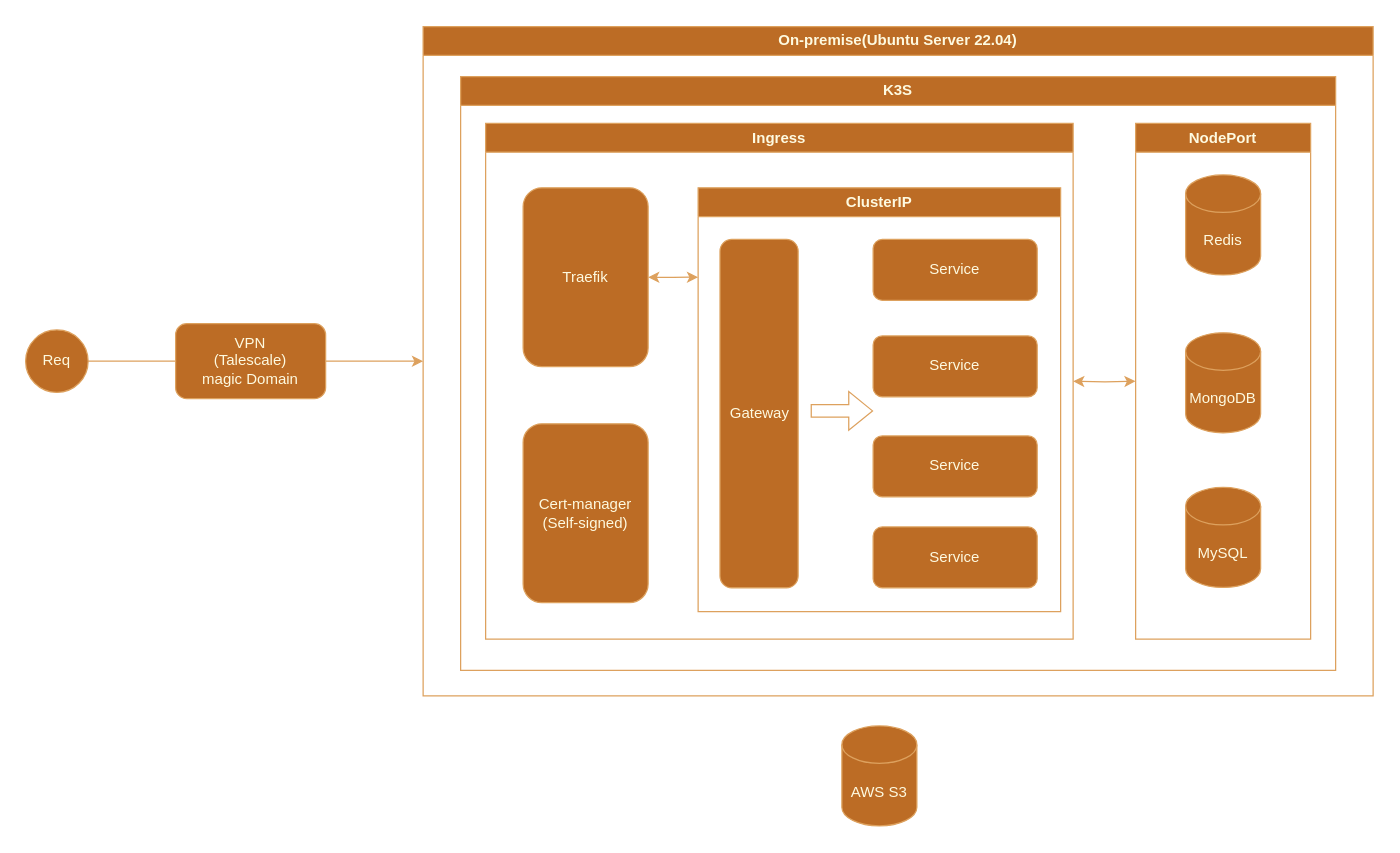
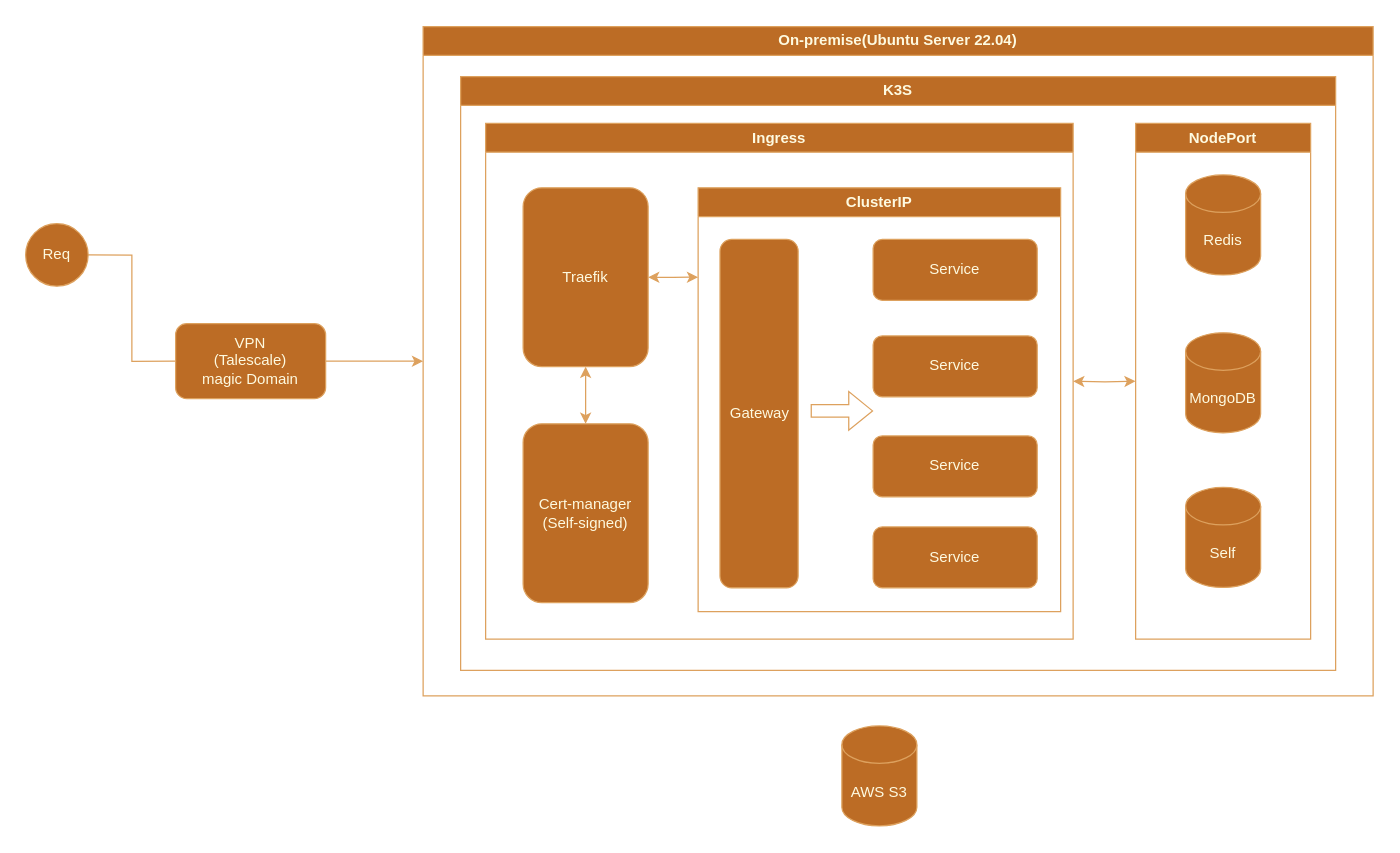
  <mxCell id="0" />
  <mxCell id="1" parent="0" />
  <mxCell id="2" value="On-premise(Ubuntu Server 22.04)" style="swimlane;whiteSpace=wrap;html=1;labelBackgroundColor=none;fillColor=#BC6C25;strokeColor=#DDA15E;fontColor=#FEFAE0;" parent="1" vertex="1"><mxGeometry x="338" y="20.5" width="760" height="535.5" as="geometry" /></mxCell>
  <mxCell id="3" value="K3S" style="swimlane;whiteSpace=wrap;html=1;labelBackgroundColor=none;fillColor=#BC6C25;strokeColor=#DDA15E;fontColor=#FEFAE0;" parent="2" vertex="1"><mxGeometry x="30" y="40" width="700" height="475" as="geometry" /></mxCell>
  <mxCell id="4" value="NodePort" style="swimlane;whiteSpace=wrap;html=1;labelBackgroundColor=none;fillColor=#BC6C25;strokeColor=#DDA15E;fontColor=#FEFAE0;" parent="3" vertex="1"><mxGeometry x="540" y="37.5" width="140" height="412.5" as="geometry" /></mxCell>
  <mxCell id="5" value="Redis" style="shape=cylinder3;whiteSpace=wrap;html=1;boundedLbl=1;backgroundOutline=1;size=15;labelBackgroundColor=none;fillColor=#BC6C25;strokeColor=#DDA15E;fontColor=#FEFAE0;" parent="4" vertex="1"><mxGeometry x="40" y="41.25" width="60" height="80" as="geometry" /></mxCell>
  <mxCell id="6" value="MongoDB" style="shape=cylinder3;whiteSpace=wrap;html=1;boundedLbl=1;backgroundOutline=1;size=15;labelBackgroundColor=none;fillColor=#BC6C25;strokeColor=#DDA15E;fontColor=#FEFAE0;" parent="4" vertex="1"><mxGeometry x="40" y="167.5" width="60" height="80" as="geometry" /></mxCell>
- <mxCell id="7" value="MySQL" style="shape=cylinder3;whiteSpace=wrap;html=1;boundedLbl=1;backgroundOutline=1;size=15;labelBackgroundColor=none;fillColor=#BC6C25;strokeColor=#DDA15E;fontColor=#FEFAE0;" parent="4" vertex="1"><mxGeometry x="40" y="291.25" width="60" height="80" as="geometry" /></mxCell>
+ <mxCell id="7" value="Self" style="shape=cylinder3;whiteSpace=wrap;html=1;boundedLbl=1;backgroundOutline=1;size=15;labelBackgroundColor=none;fillColor=#BC6C25;strokeColor=#DDA15E;fontColor=#FEFAE0;" parent="4" vertex="1"><mxGeometry x="40" y="291.25" width="60" height="80" as="geometry" /></mxCell>
  <mxCell id="8" value="Ingress" style="swimlane;whiteSpace=wrap;html=1;labelBackgroundColor=none;fillColor=#BC6C25;strokeColor=#DDA15E;fontColor=#FEFAE0;" parent="3" vertex="1"><mxGeometry x="20" y="37.5" width="470" height="412.5" as="geometry" /></mxCell>
+ <mxCell id="9" style="edgeStyle=orthogonalEdgeStyle;rounded=0;orthogonalLoop=1;jettySize=auto;html=1;exitX=0.5;exitY=1;exitDx=0;exitDy=0;entryX=0.5;entryY=0;entryDx=0;entryDy=0;startArrow=classic;startFill=1;labelBackgroundColor=none;strokeColor=#DDA15E;fontColor=default;" parent="8" source="11" target="12" edge="1"><mxGeometry relative="1" as="geometry" /></mxCell>
  <mxCell id="10" style="edgeStyle=orthogonalEdgeStyle;rounded=0;orthogonalLoop=1;jettySize=auto;html=1;exitX=1;exitY=0.5;exitDx=0;exitDy=0;startArrow=classic;startFill=1;labelBackgroundColor=none;strokeColor=#DDA15E;fontColor=default;" parent="8" source="11" edge="1"><mxGeometry relative="1" as="geometry"><mxPoint x="170" y="123" as="targetPoint" /></mxGeometry></mxCell>
  <mxCell id="11" value="Traefik" style="rounded=1;whiteSpace=wrap;html=1;labelBackgroundColor=none;fillColor=#BC6C25;strokeColor=#DDA15E;fontColor=#FEFAE0;" parent="8" vertex="1"><mxGeometry x="30" y="51.57" width="100" height="143.12" as="geometry" /></mxCell>
  <mxCell id="12" value="Cert-manager&lt;br&gt;(Self-signed)" style="rounded=1;whiteSpace=wrap;html=1;labelBackgroundColor=none;fillColor=#BC6C25;strokeColor=#DDA15E;fontColor=#FEFAE0;" parent="8" vertex="1"><mxGeometry x="30" y="240.32" width="100" height="143.12" as="geometry" /></mxCell>
  <mxCell id="13" value="ClusterIP" style="swimlane;whiteSpace=wrap;html=1;labelBackgroundColor=none;fillColor=#BC6C25;strokeColor=#DDA15E;fontColor=#FEFAE0;" parent="8" vertex="1"><mxGeometry x="170" y="51.57" width="290" height="339.06" as="geometry" /></mxCell>
  <mxCell id="14" value="Gateway" style="rounded=1;whiteSpace=wrap;html=1;labelBackgroundColor=none;fillColor=#BC6C25;strokeColor=#DDA15E;fontColor=#FEFAE0;" parent="13" vertex="1"><mxGeometry x="17.5" y="41.25" width="62.5" height="278.75" as="geometry" /></mxCell>
  <mxCell id="15" value="Service" style="rounded=1;whiteSpace=wrap;html=1;labelBackgroundColor=none;fillColor=#BC6C25;strokeColor=#DDA15E;fontColor=#FEFAE0;" parent="13" vertex="1"><mxGeometry x="140" y="41.25" width="131.25" height="48.75" as="geometry" /></mxCell>
  <mxCell id="16" value="Service" style="rounded=1;whiteSpace=wrap;html=1;labelBackgroundColor=none;fillColor=#BC6C25;strokeColor=#DDA15E;fontColor=#FEFAE0;" parent="13" vertex="1"><mxGeometry x="140" y="118.43" width="131.25" height="48.75" as="geometry" /></mxCell>
  <mxCell id="17" value="Service" style="rounded=1;whiteSpace=wrap;html=1;labelBackgroundColor=none;fillColor=#BC6C25;strokeColor=#DDA15E;fontColor=#FEFAE0;" parent="13" vertex="1"><mxGeometry x="140" y="198.43" width="131.25" height="48.75" as="geometry" /></mxCell>
  <mxCell id="18" value="Service" style="rounded=1;whiteSpace=wrap;html=1;labelBackgroundColor=none;fillColor=#BC6C25;strokeColor=#DDA15E;fontColor=#FEFAE0;" parent="13" vertex="1"><mxGeometry x="140" y="271.25" width="131.25" height="48.75" as="geometry" /></mxCell>
  <mxCell id="19" value="" style="shape=flexArrow;endArrow=classic;html=1;rounded=0;labelBackgroundColor=none;strokeColor=#DDA15E;fontColor=default;" parent="13" edge="1"><mxGeometry width="50" height="50" relative="1" as="geometry"><mxPoint x="90" y="178.43" as="sourcePoint" /><mxPoint x="140" y="178.43" as="targetPoint" /></mxGeometry></mxCell>
  <mxCell id="20" style="edgeStyle=orthogonalEdgeStyle;rounded=0;orthogonalLoop=1;jettySize=auto;html=1;exitX=1;exitY=0.5;exitDx=0;exitDy=0;entryX=0;entryY=0.5;entryDx=0;entryDy=0;startArrow=classic;startFill=1;labelBackgroundColor=none;strokeColor=#DDA15E;fontColor=default;" parent="3" target="4" edge="1"><mxGeometry relative="1" as="geometry"><mxPoint x="490" y="243.75" as="sourcePoint" /></mxGeometry></mxCell>
  <mxCell id="21" style="edgeStyle=orthogonalEdgeStyle;rounded=0;orthogonalLoop=1;jettySize=auto;html=1;exitX=1;exitY=0.5;exitDx=0;exitDy=0;entryX=0;entryY=0.5;entryDx=0;entryDy=0;labelBackgroundColor=none;strokeColor=#DDA15E;fontColor=default;" parent="1" source="22" target="2" edge="1"><mxGeometry relative="1" as="geometry" /></mxCell>
  <mxCell id="22" value="VPN&lt;br&gt;(Talescale)&lt;br&gt;magic Domain" style="rounded=1;whiteSpace=wrap;html=1;labelBackgroundColor=none;fillColor=#BC6C25;strokeColor=#DDA15E;fontColor=#FEFAE0;" parent="1" vertex="1"><mxGeometry x="140" y="258.25" width="120" height="60" as="geometry" /></mxCell>
  <mxCell id="23" style="edgeStyle=orthogonalEdgeStyle;rounded=0;orthogonalLoop=1;jettySize=auto;html=1;exitX=1;exitY=0.5;exitDx=0;exitDy=0;entryX=0;entryY=0.5;entryDx=0;entryDy=0;labelBackgroundColor=none;strokeColor=#DDA15E;fontColor=default;endArrow=none;" parent="1" source="24" target="22" edge="1"><mxGeometry relative="1" as="geometry" /></mxCell>
- <mxCell id="24" value="Req" style="ellipse;whiteSpace=wrap;html=1;aspect=fixed;labelBackgroundColor=none;fillColor=#BC6C25;strokeColor=#DDA15E;fontColor=#FEFAE0;" parent="1" vertex="1"><mxGeometry x="20" y="263.25" width="50" height="50" as="geometry" /></mxCell>
+ <mxCell id="24" value="Req" style="ellipse;whiteSpace=wrap;html=1;aspect=fixed;labelBackgroundColor=none;fillColor=#BC6C25;strokeColor=#DDA15E;fontColor=#FEFAE0;" parent="1" vertex="1"><mxGeometry x="20" y="178.25" width="50" height="50" as="geometry" /></mxCell>
  <mxCell id="25" value="AWS S3" style="shape=cylinder3;whiteSpace=wrap;html=1;boundedLbl=1;backgroundOutline=1;size=15;labelBackgroundColor=none;fillColor=#BC6C25;strokeColor=#DDA15E;fontColor=#FEFAE0;" parent="1" vertex="1"><mxGeometry x="673" y="580" width="60" height="80" as="geometry" /></mxCell>
